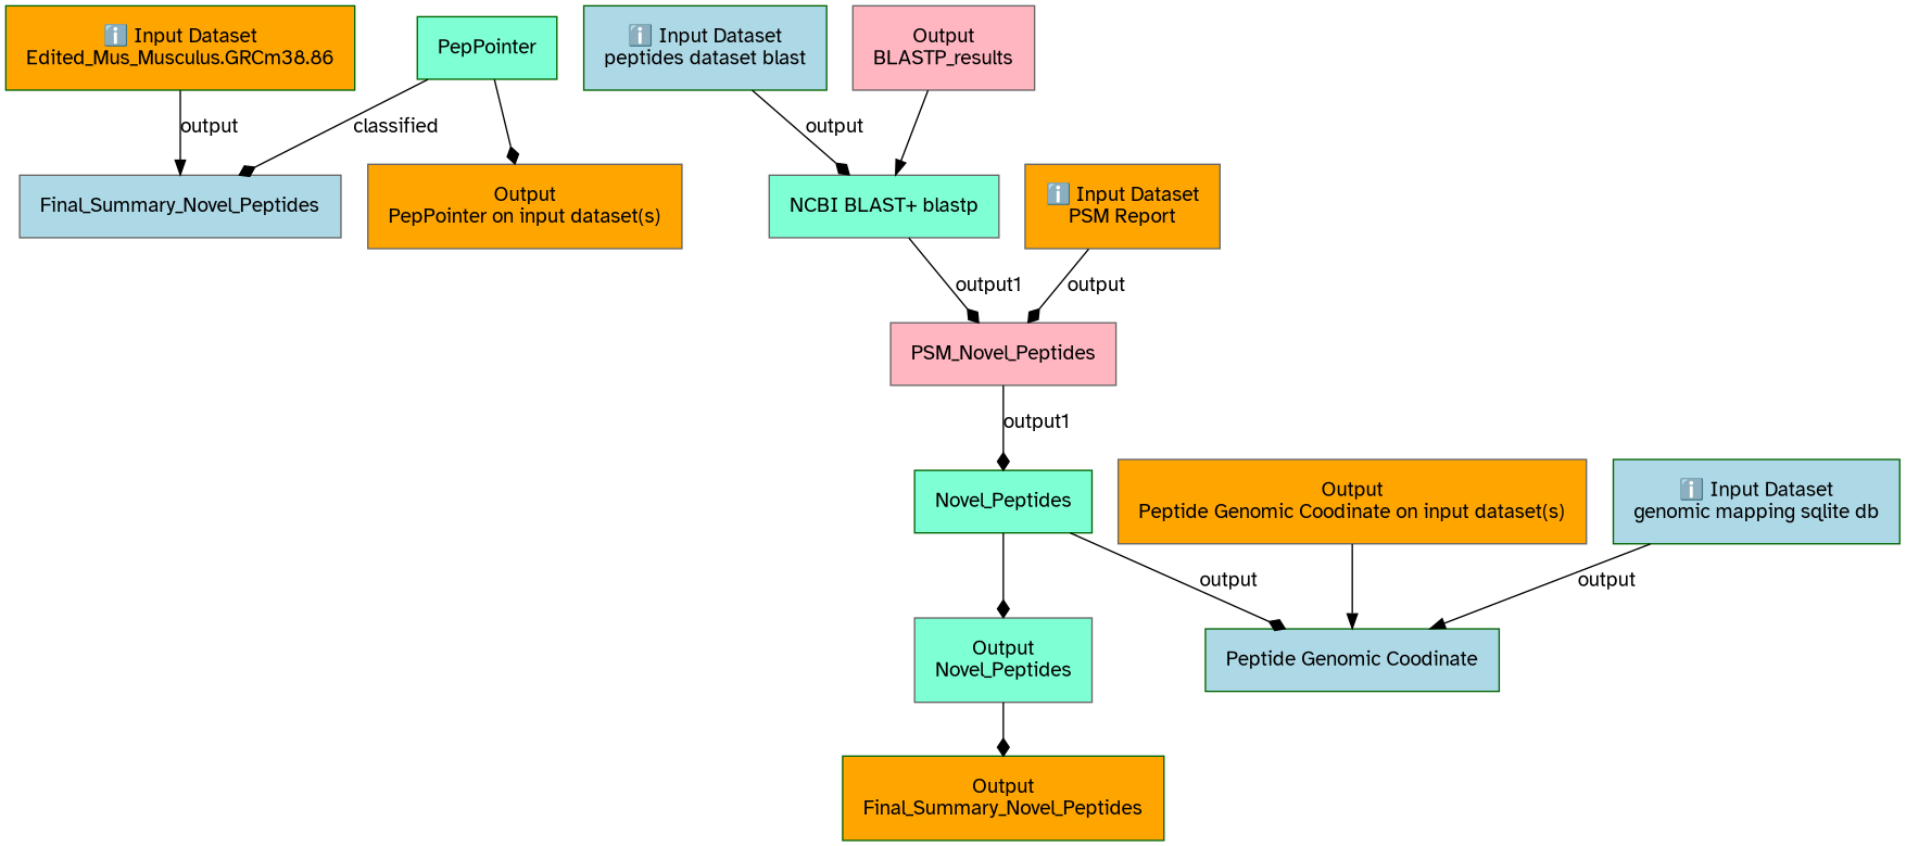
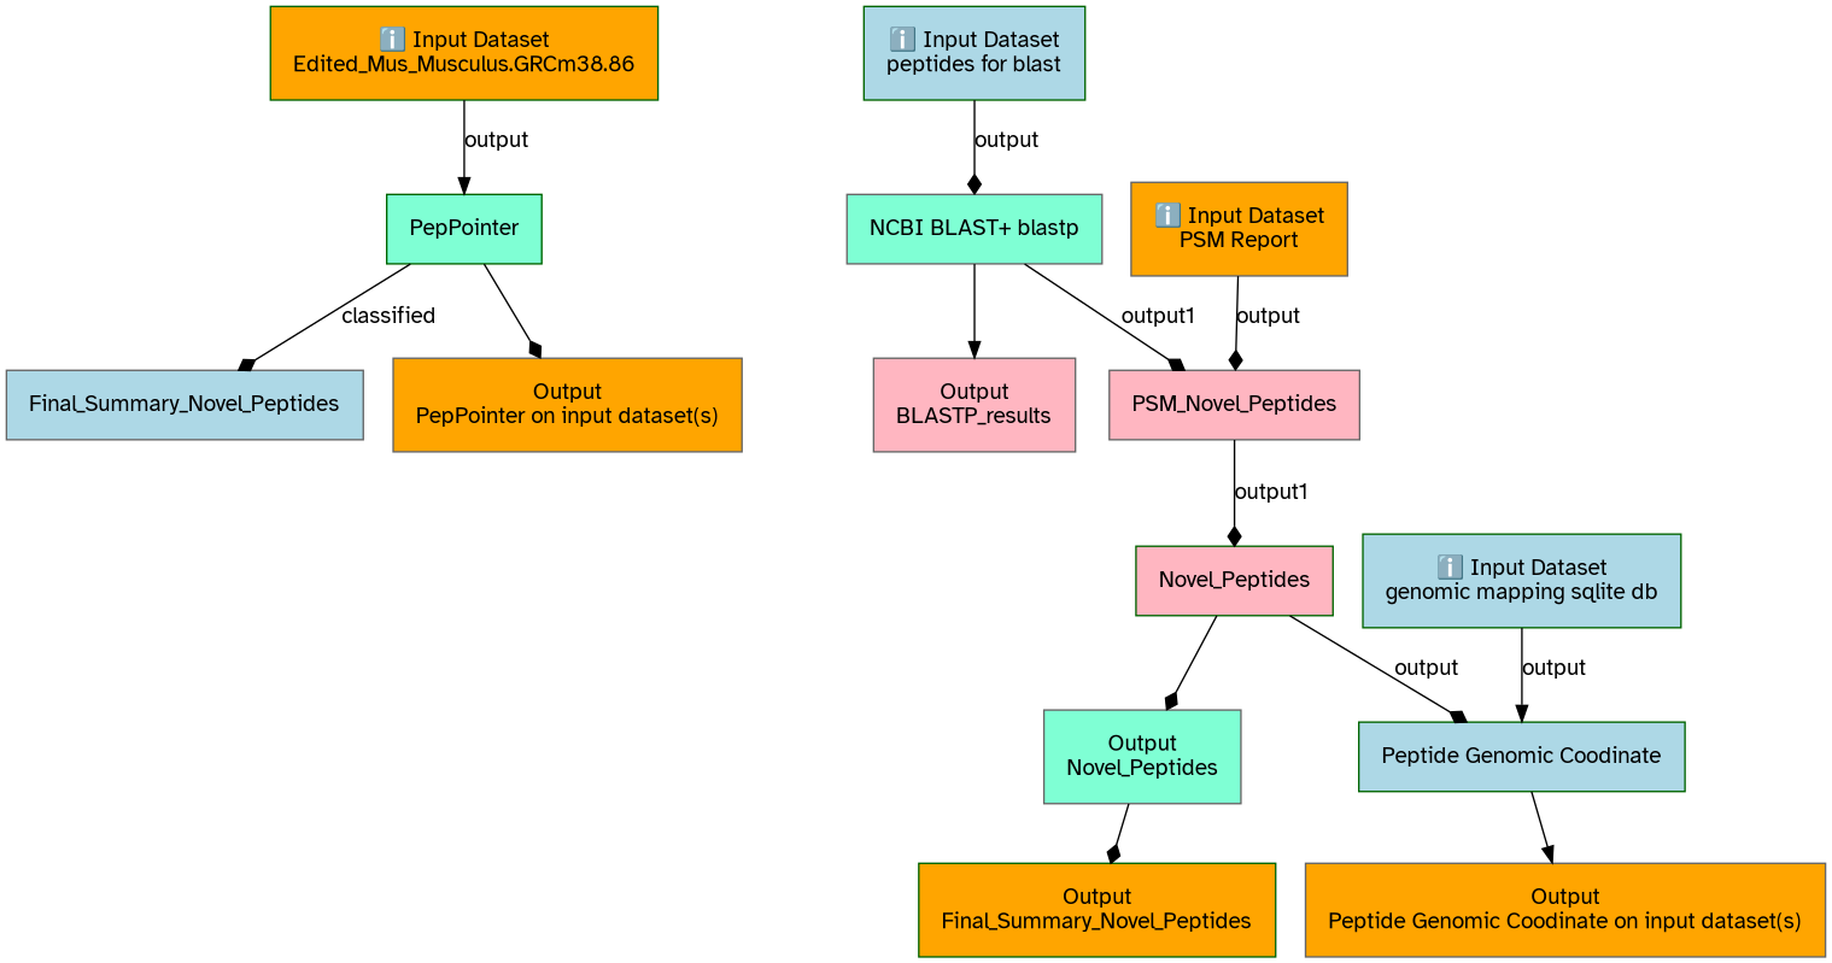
  digraph {
    node [color=gray40 fillcolor=orange fontname="Atkinson Hyperlegible" margin="0.2,0.2" shape=box style=filled]
    edge [arrowhead=diamond fontname="Atkinson Hyperlegible"]
    n1 [color=darkgreen label="ℹ️ Input Dataset\nEdited_Mus_Musculus.GRCm38.86"]
    n2 [color=darkgreen fillcolor=aquamarine label=PepPointer]
    n3 [fillcolor=lightblue label=Final_Summary_Novel_Peptides]
    n4 [label="Output\nPepPointer on input dataset(s)"]
-   n5 [color=darkgreen fillcolor=lightblue label="ℹ️ Input Dataset\npeptides dataset blast"]
+   n5 [color=darkgreen fillcolor=lightblue label="ℹ️ Input Dataset\npeptides for blast"]
    n6 [fillcolor=aquamarine label="NCBI BLAST+ blastp"]
    n7 [fillcolor=lightpink label=PSM_Novel_Peptides]
    n8 [fillcolor=lightpink label="Output\nBLASTP_results"]
    n9 [label="ℹ️ Input Dataset\nPSM Report"]
-   n10 [color=darkgreen fillcolor=aquamarine label=Novel_Peptides]
+   n10 [color=darkgreen fillcolor=lightpink label=Novel_Peptides]
    n11 [color=darkgreen fillcolor=lightblue label="Peptide Genomic Coodinate"]
    n12 [label="Output\nPeptide Genomic Coodinate on input dataset(s)"]
    n13 [color=darkgreen fillcolor=lightblue label="ℹ️ Input Dataset\ngenomic mapping sqlite db"]
    n14 [fillcolor=aquamarine label="Output\nNovel_Peptides"]
    n15 [color=darkgreen label="Output\nFinal_Summary_Novel_Peptides"]
-   n1 -> n3 [arrowhead=normal label=output]
+   n1 -> n2 [arrowhead=normal label=output]
    n2 -> n3 [label=classified]
    n2 -> n4
    n5 -> n6 [label=output]
    n6 -> n7 [label=output1]
-   n8 -> n6 [arrowhead=normal]
+   n6 -> n8 [arrowhead=normal]
    n7 -> n10 [label=output1]
    n9 -> n7 [label=output]
    n10 -> n11 [label=output]
    n10 -> n14
-   n12 -> n11 [arrowhead=normal]
+   n11 -> n12 [arrowhead=normal]
    n13 -> n11 [arrowhead=normal label=output]
    n14 -> n15
  }
